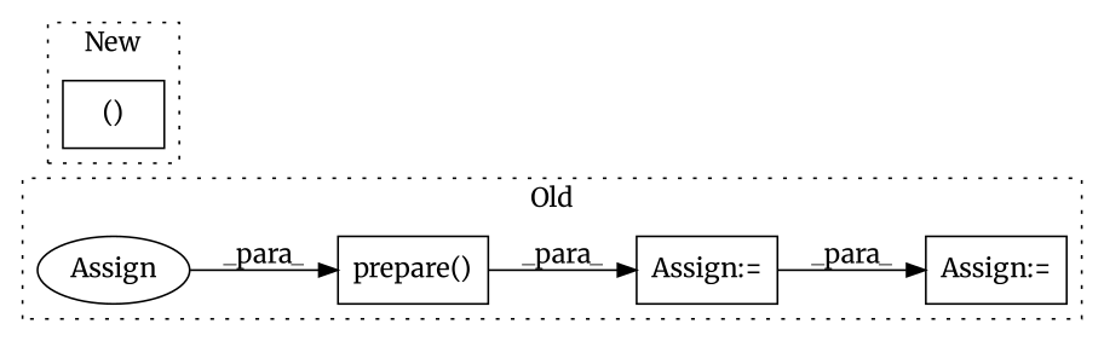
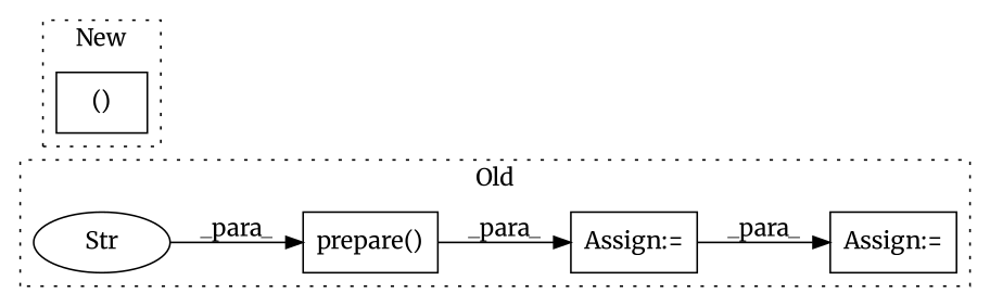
  digraph {
    rankdir=LR
    fontname=Merriweather
    node [a=68 shape=box fontname=Merriweather]
    edge [fontname=Merriweather]
    n1 [a=75 l="16,18" label="prepare()" s="3145,3167"]
    n2 [l=3 label="Assign:=" s=3142]
-   n3 [a=66 l=6 label=Assign s=3161 shape=ellipse]
+   n3 [a=66 l=6 label=Str s=3161 shape=ellipse]
    n4 [l=15 label="Assign:=" s=3200]
    n5 [a=54 l=29 label="()" s=3320]
    subgraph cluster_1 {
      label=Old
      style=dotted
      n1
      n2
      n3
      n4
    }
    subgraph cluster_2 {
      label=New
      style=dotted
      n5
    }
    n1 -> n2 [label=_para_]
    n2 -> n4 [label=_para_]
    n3 -> n1 [label=_para_]
  }
